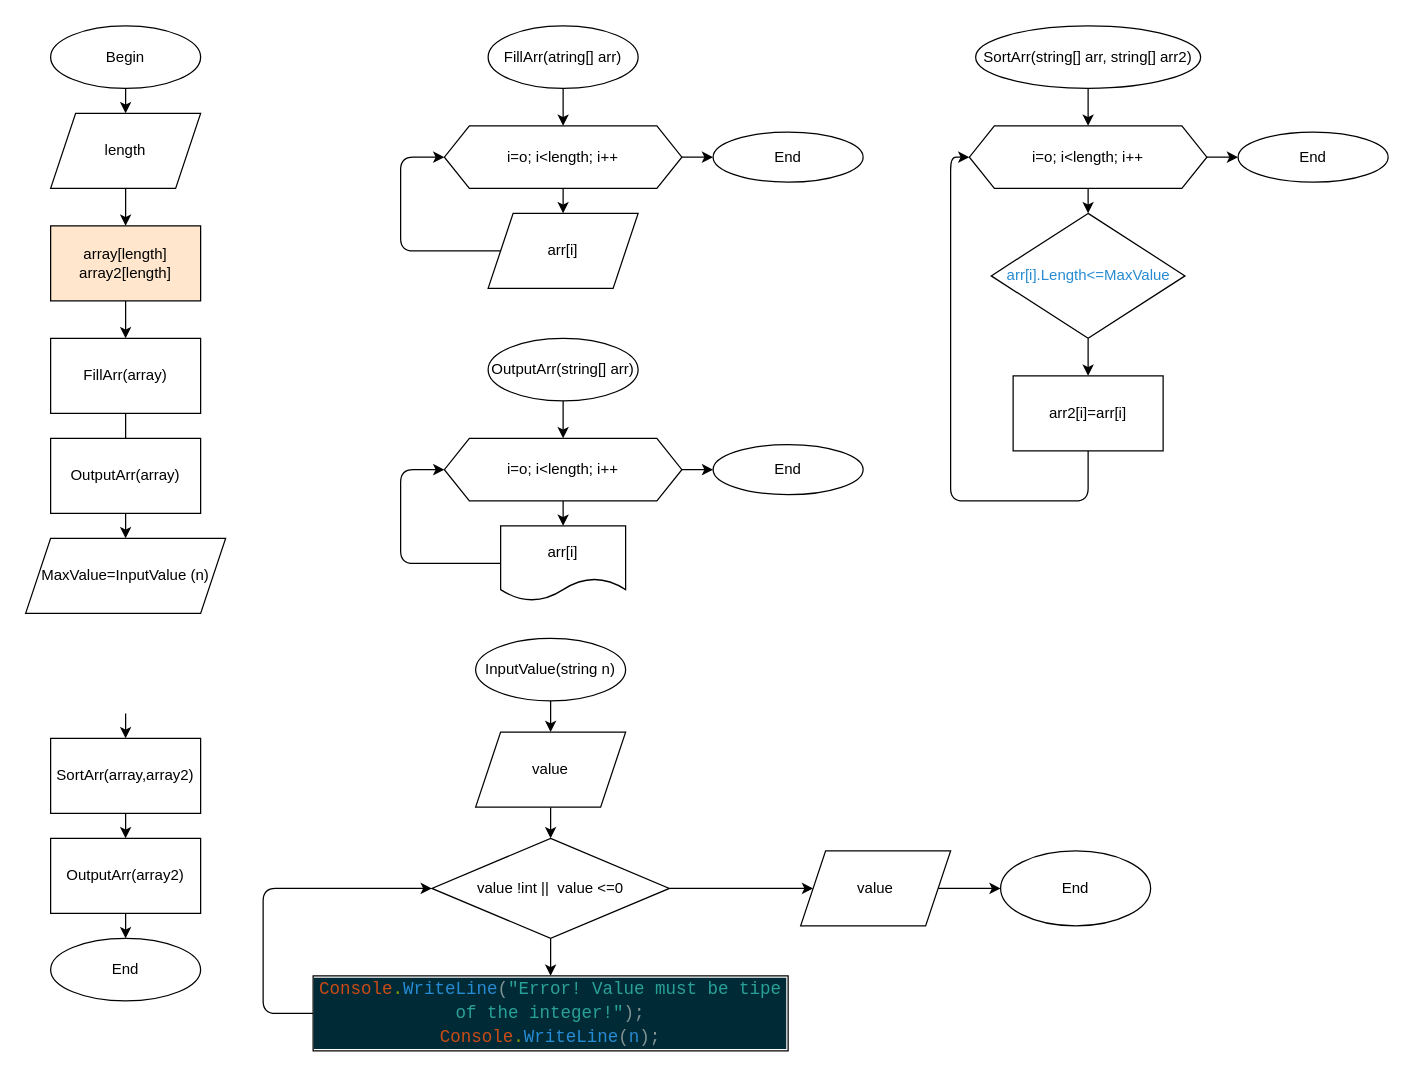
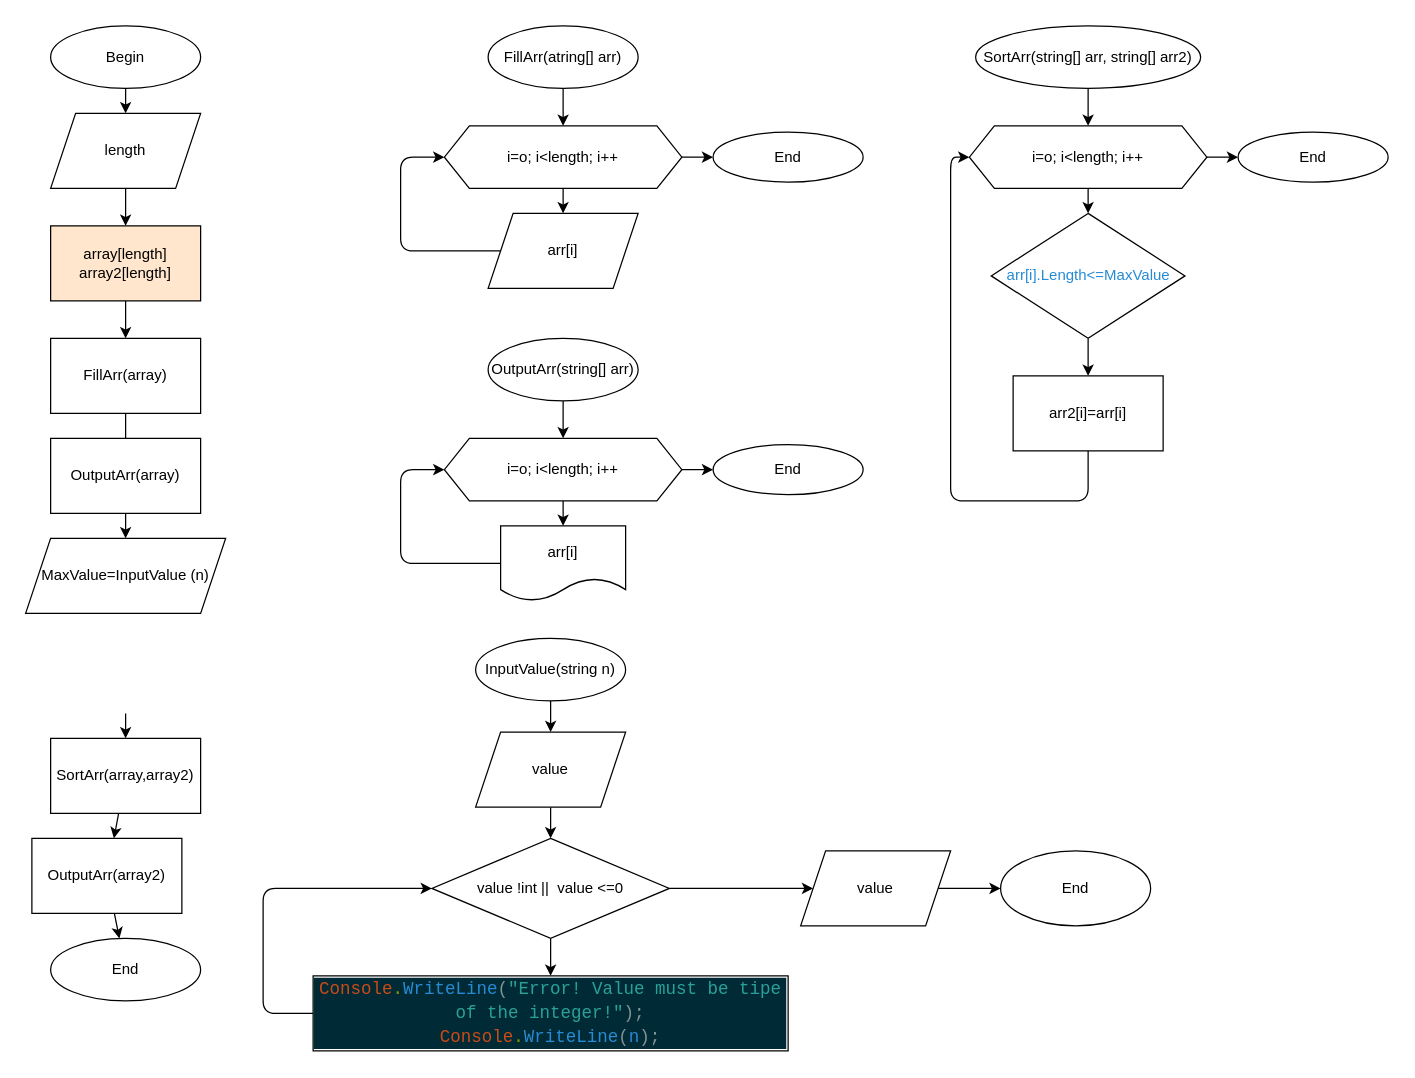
  <mxCell id="0" />
  <mxCell id="1" parent="0" />
  <mxCell id="2" value="" style="edgeStyle=none;html=1;" edge="1" parent="1" source="3" target="5"><mxGeometry relative="1" as="geometry" /></mxCell>
  <mxCell id="3" value="Begin" style="ellipse;whiteSpace=wrap;html=1;" vertex="1" parent="1"><mxGeometry x="40" y="20" width="120" height="50" as="geometry" /></mxCell>
  <mxCell id="4" value="" style="edgeStyle=none;html=1;" edge="1" parent="1" source="5" target="7"><mxGeometry relative="1" as="geometry" /></mxCell>
  <mxCell id="5" value="length" style="shape=parallelogram;perimeter=parallelogramPerimeter;whiteSpace=wrap;html=1;fixedSize=1;" vertex="1" parent="1"><mxGeometry x="40" y="90" width="120" height="60" as="geometry" /></mxCell>
  <mxCell id="6" value="" style="edgeStyle=none;html=1;" edge="1" parent="1" source="7" target="10"><mxGeometry relative="1" as="geometry" /></mxCell>
  <mxCell id="7" value="array[length]&lt;br&gt;array2[length]" style="rounded=0;whiteSpace=wrap;html=1;fillColor=#ffe6cc;" vertex="1" parent="1"><mxGeometry x="40" y="180" width="120" height="60" as="geometry" /></mxCell>
  <mxCell id="8" value="" style="edgeStyle=none;html=1;" edge="1" parent="1" target="15"><mxGeometry relative="1" as="geometry"><mxPoint x="100" y="570" as="sourcePoint" /></mxGeometry></mxCell>
  <mxCell id="9" value="" style="edgeStyle=none;html=1;endArrow=none;" edge="1" parent="1" source="10" target="12"><mxGeometry relative="1" as="geometry" /></mxCell>
  <mxCell id="10" value="FillArr(array)" style="rounded=0;whiteSpace=wrap;html=1;" vertex="1" parent="1"><mxGeometry x="40" y="270" width="120" height="60" as="geometry" /></mxCell>
  <mxCell id="11" value="" style="edgeStyle=none;html=1;" edge="1" parent="1" source="12" target="13"><mxGeometry relative="1" as="geometry" /></mxCell>
  <mxCell id="12" value="OutputArr(array)" style="rounded=0;whiteSpace=wrap;html=1;" vertex="1" parent="1"><mxGeometry x="40" y="350" width="120" height="60" as="geometry" /></mxCell>
  <mxCell id="13" value="MaxValue=InputValue (n)" style="shape=parallelogram;perimeter=parallelogramPerimeter;whiteSpace=wrap;html=1;fixedSize=1;" vertex="1" parent="1"><mxGeometry x="20" y="430" width="160" height="60" as="geometry" /></mxCell>
  <mxCell id="14" value="" style="edgeStyle=none;html=1;" edge="1" parent="1" source="15" target="17"><mxGeometry relative="1" as="geometry" /></mxCell>
  <mxCell id="15" value="SortArr(array,array2)" style="rounded=0;whiteSpace=wrap;html=1;" vertex="1" parent="1"><mxGeometry x="40" y="590" width="120" height="60" as="geometry" /></mxCell>
  <mxCell id="16" value="" style="edgeStyle=none;html=1;" edge="1" parent="1" source="17" target="18"><mxGeometry relative="1" as="geometry" /></mxCell>
- <mxCell id="17" value="OutputArr(array2)" style="rounded=0;whiteSpace=wrap;html=1;" vertex="1" parent="1"><mxGeometry x="40" y="670" width="120" height="60" as="geometry" /></mxCell>
+ <mxCell id="17" value="OutputArr(array2)" style="rounded=0;whiteSpace=wrap;html=1;" vertex="1" parent="1"><mxGeometry x="25" y="670" width="120" height="60" as="geometry" /></mxCell>
  <mxCell id="18" value="End" style="ellipse;whiteSpace=wrap;html=1;" vertex="1" parent="1"><mxGeometry x="40" y="750" width="120" height="50" as="geometry" /></mxCell>
  <mxCell id="19" value="" style="edgeStyle=none;html=1;" edge="1" parent="1" source="20" target="23"><mxGeometry relative="1" as="geometry" /></mxCell>
  <mxCell id="20" value="FillArr(atring[] arr)" style="ellipse;whiteSpace=wrap;html=1;" vertex="1" parent="1"><mxGeometry x="390" y="20" width="120" height="50" as="geometry" /></mxCell>
  <mxCell id="21" value="" style="edgeStyle=none;html=1;" edge="1" parent="1" source="23" target="25"><mxGeometry relative="1" as="geometry" /></mxCell>
  <mxCell id="22" value="" style="edgeStyle=none;html=1;" edge="1" parent="1" source="23" target="26"><mxGeometry relative="1" as="geometry" /></mxCell>
  <mxCell id="23" value="i=o; i&amp;lt;length; i++" style="shape=hexagon;perimeter=hexagonPerimeter2;whiteSpace=wrap;html=1;fixedSize=1;" vertex="1" parent="1"><mxGeometry x="355" y="100" width="190" height="50" as="geometry" /></mxCell>
  <mxCell id="24" style="edgeStyle=none;html=1;entryX=0;entryY=0.5;entryDx=0;entryDy=0;" edge="1" parent="1" source="25" target="23"><mxGeometry relative="1" as="geometry"><Array as="points"><mxPoint x="320" y="200" /><mxPoint x="320" y="180" /><mxPoint x="320" y="125" /></Array></mxGeometry></mxCell>
  <mxCell id="25" value="arr[i]" style="shape=parallelogram;perimeter=parallelogramPerimeter;whiteSpace=wrap;html=1;fixedSize=1;" vertex="1" parent="1"><mxGeometry x="390" y="170" width="120" height="60" as="geometry" /></mxCell>
  <mxCell id="26" value="End" style="ellipse;whiteSpace=wrap;html=1;" vertex="1" parent="1"><mxGeometry x="570" y="105" width="120" height="40" as="geometry" /></mxCell>
  <mxCell id="27" value="" style="edgeStyle=none;html=1;" edge="1" parent="1" source="28" target="31"><mxGeometry relative="1" as="geometry" /></mxCell>
  <mxCell id="28" value="OutputArr(string[] arr)" style="ellipse;whiteSpace=wrap;html=1;" vertex="1" parent="1"><mxGeometry x="390" y="270" width="120" height="50" as="geometry" /></mxCell>
  <mxCell id="29" value="" style="edgeStyle=none;html=1;" edge="1" parent="1" source="31"><mxGeometry relative="1" as="geometry"><mxPoint x="450" y="420" as="targetPoint" /></mxGeometry></mxCell>
  <mxCell id="30" value="" style="edgeStyle=none;html=1;" edge="1" parent="1" source="31" target="33"><mxGeometry relative="1" as="geometry" /></mxCell>
  <mxCell id="31" value="i=o; i&amp;lt;length; i++" style="shape=hexagon;perimeter=hexagonPerimeter2;whiteSpace=wrap;html=1;fixedSize=1;" vertex="1" parent="1"><mxGeometry x="355" y="350" width="190" height="50" as="geometry" /></mxCell>
  <mxCell id="32" style="edgeStyle=none;html=1;entryX=0;entryY=0.5;entryDx=0;entryDy=0;" edge="1" parent="1" target="31"><mxGeometry relative="1" as="geometry"><Array as="points"><mxPoint x="320" y="450" /><mxPoint x="320" y="430" /><mxPoint x="320" y="375" /></Array><mxPoint x="400" y="450" as="sourcePoint" /></mxGeometry></mxCell>
  <mxCell id="33" value="End" style="ellipse;whiteSpace=wrap;html=1;" vertex="1" parent="1"><mxGeometry x="570" y="355" width="120" height="40" as="geometry" /></mxCell>
  <mxCell id="34" value="" style="edgeStyle=none;html=1;" edge="1" parent="1" source="35" target="40"><mxGeometry relative="1" as="geometry" /></mxCell>
  <mxCell id="35" value="InputValue(string n)" style="ellipse;whiteSpace=wrap;html=1;" vertex="1" parent="1"><mxGeometry x="380" y="510" width="120" height="50" as="geometry" /></mxCell>
  <mxCell id="36" value="" style="edgeStyle=none;html=1;" edge="1" parent="1" source="38" target="43"><mxGeometry relative="1" as="geometry" /></mxCell>
  <mxCell id="37" value="" style="edgeStyle=none;html=1;" edge="1" parent="1" source="38" target="45"><mxGeometry relative="1" as="geometry" /></mxCell>
  <mxCell id="38" value="value !int ||&amp;nbsp; value &amp;lt;=0" style="rhombus;whiteSpace=wrap;html=1;" vertex="1" parent="1"><mxGeometry x="345" y="670" width="190" height="80" as="geometry" /></mxCell>
  <mxCell id="39" value="" style="edgeStyle=none;html=1;" edge="1" parent="1" source="40" target="38"><mxGeometry relative="1" as="geometry" /></mxCell>
  <mxCell id="40" value="value" style="shape=parallelogram;perimeter=parallelogramPerimeter;whiteSpace=wrap;html=1;fixedSize=1;" vertex="1" parent="1"><mxGeometry x="380" y="585" width="120" height="60" as="geometry" /></mxCell>
  <mxCell id="41" value="arr[i]" style="shape=document;whiteSpace=wrap;html=1;boundedLbl=1;" vertex="1" parent="1"><mxGeometry x="400" y="420" width="100" height="60" as="geometry" /></mxCell>
  <mxCell id="42" style="edgeStyle=none;html=1;entryX=0;entryY=0.5;entryDx=0;entryDy=0;exitX=0;exitY=0.5;exitDx=0;exitDy=0;" edge="1" parent="1" source="43" target="38"><mxGeometry relative="1" as="geometry"><Array as="points"><mxPoint x="210" y="810" /><mxPoint x="210" y="710" /></Array></mxGeometry></mxCell>
  <mxCell id="43" value="&lt;div style=&quot;color: rgb(131 , 148 , 150) ; background-color: rgb(0 , 43 , 54) ; font-family: &amp;#34;consolas&amp;#34; , &amp;#34;courier new&amp;#34; , monospace ; font-size: 14px ; line-height: 19px&quot;&gt;&lt;div&gt;&lt;span style=&quot;color: #cb4b16&quot;&gt;Console&lt;/span&gt;&lt;span style=&quot;color: #859900&quot;&gt;.&lt;/span&gt;&lt;span style=&quot;color: #268bd2&quot;&gt;WriteLine&lt;/span&gt;(&lt;span style=&quot;color: #2aa198&quot;&gt;&quot;Error! Value must be tipe of the integer!&quot;&lt;/span&gt;);&lt;/div&gt;&lt;div&gt;&lt;span style=&quot;color: rgb(203 , 75 , 22)&quot;&gt;Console&lt;/span&gt;&lt;span style=&quot;color: rgb(133 , 153 , 0)&quot;&gt;.&lt;/span&gt;&lt;span style=&quot;color: rgb(38 , 139 , 210)&quot;&gt;WriteLine&lt;/span&gt;(&lt;span style=&quot;color: rgb(38 , 139 , 210)&quot;&gt;n&lt;/span&gt;);&lt;/div&gt;&lt;/div&gt;" style="rounded=0;whiteSpace=wrap;html=1;" vertex="1" parent="1"><mxGeometry x="250" y="780" width="380" height="60" as="geometry" /></mxCell>
  <mxCell id="44" value="" style="edgeStyle=none;html=1;" edge="1" parent="1" source="45" target="46"><mxGeometry relative="1" as="geometry" /></mxCell>
  <mxCell id="45" value="value" style="shape=parallelogram;perimeter=parallelogramPerimeter;whiteSpace=wrap;html=1;fixedSize=1;" vertex="1" parent="1"><mxGeometry x="640" y="680" width="120" height="60" as="geometry" /></mxCell>
  <mxCell id="46" value="End" style="ellipse;whiteSpace=wrap;html=1;" vertex="1" parent="1"><mxGeometry x="800" y="680" width="120" height="60" as="geometry" /></mxCell>
  <mxCell id="47" value="" style="edgeStyle=none;html=1;" edge="1" parent="1" source="48" target="51"><mxGeometry relative="1" as="geometry" /></mxCell>
  <mxCell id="48" value="SortArr(string[] arr, string[] arr2)" style="ellipse;whiteSpace=wrap;html=1;" vertex="1" parent="1"><mxGeometry x="780" y="20" width="180" height="50" as="geometry" /></mxCell>
  <mxCell id="49" value="" style="edgeStyle=none;html=1;" edge="1" parent="1" source="51"><mxGeometry relative="1" as="geometry"><mxPoint x="870" y="170" as="targetPoint" /></mxGeometry></mxCell>
  <mxCell id="50" value="" style="edgeStyle=none;html=1;" edge="1" parent="1" source="51" target="52"><mxGeometry relative="1" as="geometry" /></mxCell>
  <mxCell id="51" value="i=o; i&amp;lt;length; i++" style="shape=hexagon;perimeter=hexagonPerimeter2;whiteSpace=wrap;html=1;fixedSize=1;" vertex="1" parent="1"><mxGeometry x="775" y="100" width="190" height="50" as="geometry" /></mxCell>
  <mxCell id="52" value="End" style="ellipse;whiteSpace=wrap;html=1;" vertex="1" parent="1"><mxGeometry x="990" y="105" width="120" height="40" as="geometry" /></mxCell>
  <mxCell id="53" value="" style="edgeStyle=none;html=1;" edge="1" parent="1" source="54" target="56"><mxGeometry relative="1" as="geometry" /></mxCell>
  <mxCell id="54" value="&lt;font color=&quot;#268bd2&quot;&gt;arr[i].Length&amp;lt;=MaxValue&lt;/font&gt;" style="rhombus;whiteSpace=wrap;html=1;" vertex="1" parent="1"><mxGeometry x="792.5" y="170" width="155" height="100" as="geometry" /></mxCell>
  <mxCell id="55" style="edgeStyle=none;html=1;entryX=0;entryY=0.5;entryDx=0;entryDy=0;exitX=0.5;exitY=1;exitDx=0;exitDy=0;" edge="1" parent="1" source="56" target="51"><mxGeometry relative="1" as="geometry"><Array as="points"><mxPoint x="870" y="400" /><mxPoint x="760" y="400" /><mxPoint x="760" y="240" /><mxPoint x="760" y="125" /></Array></mxGeometry></mxCell>
  <mxCell id="56" value="arr2[i]=arr[i]" style="rounded=0;whiteSpace=wrap;html=1;" vertex="1" parent="1"><mxGeometry x="810" y="300" width="120" height="60" as="geometry" /></mxCell>
